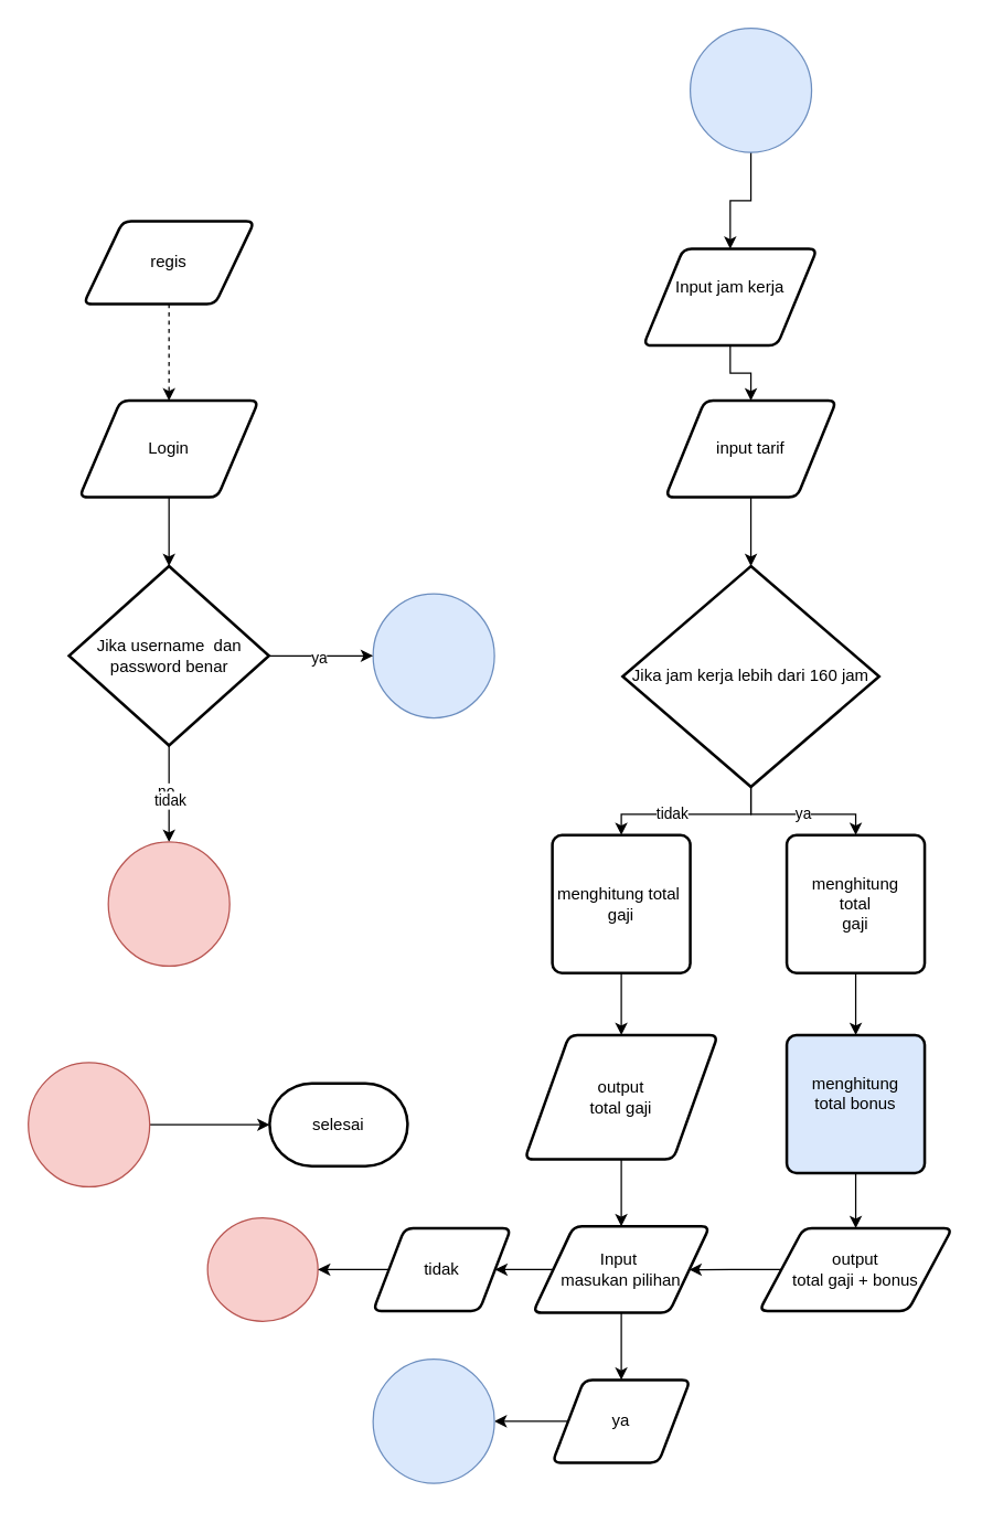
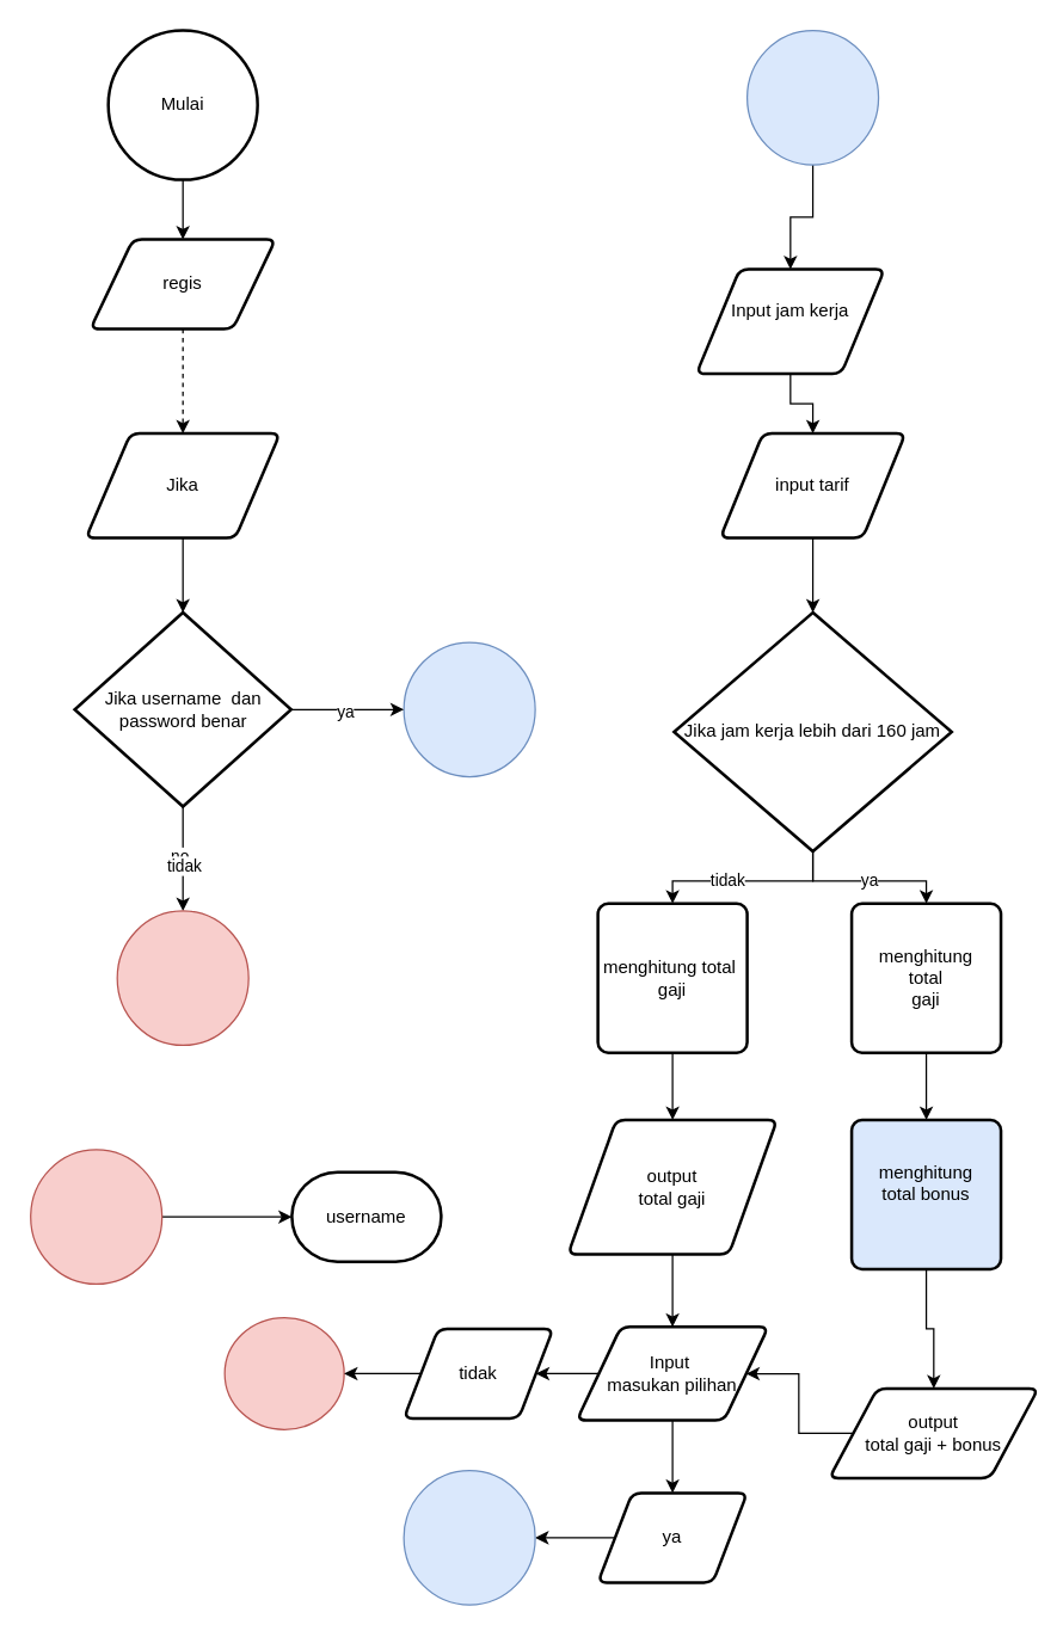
  <mxCell id="0" />
  <mxCell id="1" parent="0" />
+ <mxCell id="2" style="edgeStyle=orthogonalEdgeStyle;rounded=0;orthogonalLoop=1;jettySize=auto;html=1;exitX=0.5;exitY=1;exitDx=0;exitDy=0;exitPerimeter=0;entryX=0.5;entryY=0;entryDx=0;entryDy=0;" edge="1" parent="1" source="3" target="5"><mxGeometry relative="1" as="geometry" /></mxCell>
+ <mxCell id="3" value="Mulai" style="strokeWidth=2;html=1;shape=mxgraph.flowchart.start_2;whiteSpace=wrap;" vertex="1" parent="1"><mxGeometry x="72" y="20" width="100" height="100" as="geometry" /></mxCell>
  <mxCell id="4" value="" style="edgeStyle=orthogonalEdgeStyle;rounded=0;orthogonalLoop=1;jettySize=auto;html=1;dashed=1;" edge="1" parent="1" source="5" target="7"><mxGeometry relative="1" as="geometry" /></mxCell>
  <mxCell id="5" value="regis" style="shape=parallelogram;html=1;strokeWidth=2;perimeter=parallelogramPerimeter;whiteSpace=wrap;rounded=1;arcSize=12;size=0.23;" vertex="1" parent="1"><mxGeometry x="60" y="160" width="124" height="60" as="geometry" /></mxCell>
  <mxCell id="6" value="" style="edgeStyle=orthogonalEdgeStyle;rounded=0;orthogonalLoop=1;jettySize=auto;html=1;" edge="1" parent="1" source="7" target="16"><mxGeometry relative="1" as="geometry" /></mxCell>
- <mxCell id="7" value="Login" style="shape=parallelogram;html=1;strokeWidth=2;perimeter=parallelogramPerimeter;whiteSpace=wrap;rounded=1;arcSize=12;size=0.23;" vertex="1" parent="1"><mxGeometry x="57" y="290" width="130" height="70" as="geometry" /></mxCell>
+ <mxCell id="7" value="Jika" style="shape=parallelogram;html=1;strokeWidth=2;perimeter=parallelogramPerimeter;whiteSpace=wrap;rounded=1;arcSize=12;size=0.23;" vertex="1" parent="1"><mxGeometry x="57" y="290" width="130" height="70" as="geometry" /></mxCell>
  <mxCell id="8" value="" style="verticalLabelPosition=bottom;verticalAlign=top;html=1;shape=mxgraph.flowchart.on-page_reference;fillColor=#dae8fc;strokeColor=#6c8ebf;" vertex="1" parent="1"><mxGeometry x="270" y="430" width="88" height="90" as="geometry" /></mxCell>
  <mxCell id="9" value="" style="edgeStyle=orthogonalEdgeStyle;rounded=0;orthogonalLoop=1;jettySize=auto;html=1;" edge="1" parent="1" source="10" target="19"><mxGeometry relative="1" as="geometry" /></mxCell>
  <mxCell id="10" value="" style="verticalLabelPosition=bottom;verticalAlign=top;html=1;shape=mxgraph.flowchart.on-page_reference;fillColor=#dae8fc;strokeColor=#6c8ebf;" vertex="1" parent="1"><mxGeometry x="500" y="20" width="88" height="90" as="geometry" /></mxCell>
  <mxCell id="11" value="" style="edgeStyle=orthogonalEdgeStyle;rounded=0;orthogonalLoop=1;jettySize=auto;html=1;" edge="1" parent="1" source="16" target="8"><mxGeometry relative="1" as="geometry" /></mxCell>
  <mxCell id="12" value="ya" style="edgeLabel;html=1;align=center;verticalAlign=middle;resizable=0;points=[];" vertex="1" connectable="0" parent="11"><mxGeometry x="-0.042" y="-1" relative="1" as="geometry"><mxPoint as="offset" /></mxGeometry></mxCell>
  <mxCell id="13" value="" style="edgeStyle=orthogonalEdgeStyle;rounded=0;orthogonalLoop=1;jettySize=auto;html=1;" edge="1" parent="1" source="16" target="17"><mxGeometry relative="1" as="geometry" /></mxCell>
  <mxCell id="14" value="no" style="edgeLabel;html=1;align=center;verticalAlign=middle;resizable=0;points=[];" vertex="1" connectable="0" parent="13"><mxGeometry x="-0.054" y="-3" relative="1" as="geometry"><mxPoint as="offset" /></mxGeometry></mxCell>
  <mxCell id="15" value="tidak" style="edgeLabel;html=1;align=center;verticalAlign=middle;resizable=0;points=[];" vertex="1" connectable="0" parent="13"><mxGeometry x="0.076" relative="1" as="geometry"><mxPoint y="1" as="offset" /></mxGeometry></mxCell>
  <mxCell id="16" value="Jika username&amp;nbsp; dan password benar" style="strokeWidth=2;html=1;shape=mxgraph.flowchart.decision;whiteSpace=wrap;" vertex="1" parent="1"><mxGeometry x="49.5" y="410" width="145" height="130" as="geometry" /></mxCell>
  <mxCell id="17" value="" style="verticalLabelPosition=bottom;verticalAlign=top;html=1;shape=mxgraph.flowchart.on-page_reference;fillColor=#f8cecc;strokeColor=#b85450;" vertex="1" parent="1"><mxGeometry x="78" y="610" width="88" height="90" as="geometry" /></mxCell>
  <mxCell id="18" value="" style="edgeStyle=orthogonalEdgeStyle;rounded=0;orthogonalLoop=1;jettySize=auto;html=1;" edge="1" parent="1" source="19" target="21"><mxGeometry relative="1" as="geometry" /></mxCell>
  <mxCell id="19" value="Input jam kerja&lt;div&gt;&lt;br&gt;&lt;/div&gt;" style="shape=parallelogram;html=1;strokeWidth=2;perimeter=parallelogramPerimeter;whiteSpace=wrap;rounded=1;arcSize=12;size=0.23;" vertex="1" parent="1"><mxGeometry x="466" y="180" width="126" height="70" as="geometry" /></mxCell>
  <mxCell id="20" value="" style="edgeStyle=orthogonalEdgeStyle;rounded=0;orthogonalLoop=1;jettySize=auto;html=1;" edge="1" parent="1" source="21" target="26"><mxGeometry relative="1" as="geometry" /></mxCell>
  <mxCell id="21" value="input tarif" style="shape=parallelogram;html=1;strokeWidth=2;perimeter=parallelogramPerimeter;whiteSpace=wrap;rounded=1;arcSize=12;size=0.23;" vertex="1" parent="1"><mxGeometry x="482" y="290" width="124" height="70" as="geometry" /></mxCell>
  <mxCell id="22" value="" style="edgeStyle=orthogonalEdgeStyle;rounded=0;orthogonalLoop=1;jettySize=auto;html=1;" edge="1" parent="1" source="26" target="28"><mxGeometry relative="1" as="geometry" /></mxCell>
  <mxCell id="23" value="ya" style="edgeLabel;html=1;align=center;verticalAlign=middle;resizable=0;points=[];" vertex="1" connectable="0" parent="22"><mxGeometry x="0.035" y="1" relative="1" as="geometry"><mxPoint as="offset" /></mxGeometry></mxCell>
  <mxCell id="24" style="edgeStyle=orthogonalEdgeStyle;rounded=0;orthogonalLoop=1;jettySize=auto;html=1;exitX=0.5;exitY=1;exitDx=0;exitDy=0;exitPerimeter=0;entryX=0.5;entryY=0;entryDx=0;entryDy=0;" edge="1" parent="1" source="26" target="34"><mxGeometry relative="1" as="geometry" /></mxCell>
  <mxCell id="25" value="tidak" style="edgeLabel;html=1;align=center;verticalAlign=middle;resizable=0;points=[];" vertex="1" connectable="0" parent="24"><mxGeometry x="0.202" y="-1" relative="1" as="geometry"><mxPoint as="offset" /></mxGeometry></mxCell>
  <mxCell id="26" value="Jika jam kerja lebih dari 160 jam" style="strokeWidth=2;html=1;shape=mxgraph.flowchart.decision;whiteSpace=wrap;" vertex="1" parent="1"><mxGeometry x="451" y="410" width="186" height="160" as="geometry" /></mxCell>
  <mxCell id="27" value="" style="edgeStyle=orthogonalEdgeStyle;rounded=0;orthogonalLoop=1;jettySize=auto;html=1;" edge="1" parent="1" source="28" target="30"><mxGeometry relative="1" as="geometry" /></mxCell>
  <mxCell id="28" value="menghitung&lt;div&gt;total&lt;/div&gt;&lt;div&gt;gaji&lt;/div&gt;" style="rounded=1;whiteSpace=wrap;html=1;absoluteArcSize=1;arcSize=14;strokeWidth=2;" vertex="1" parent="1"><mxGeometry x="570" y="605" width="100" height="100" as="geometry" /></mxCell>
  <mxCell id="29" value="" style="edgeStyle=orthogonalEdgeStyle;rounded=0;orthogonalLoop=1;jettySize=auto;html=1;" edge="1" parent="1" source="30" target="32"><mxGeometry relative="1" as="geometry" /></mxCell>
  <mxCell id="30" value="menghitung&lt;div&gt;total bonus&lt;/div&gt;&lt;div&gt;&lt;br&gt;&lt;/div&gt;" style="rounded=1;whiteSpace=wrap;html=1;absoluteArcSize=1;arcSize=14;strokeWidth=2;fillColor=#dae8fc;" vertex="1" parent="1"><mxGeometry x="570" y="750" width="100" height="100" as="geometry" /></mxCell>
  <mxCell id="31" value="" style="edgeStyle=orthogonalEdgeStyle;rounded=0;orthogonalLoop=1;jettySize=auto;html=1;" edge="1" parent="1" source="32" target="39"><mxGeometry relative="1" as="geometry" /></mxCell>
- <mxCell id="32" value="output&lt;div&gt;total gaji + bonus&lt;/div&gt;" style="shape=parallelogram;html=1;strokeWidth=2;perimeter=parallelogramPerimeter;whiteSpace=wrap;rounded=1;arcSize=12;size=0.23;" vertex="1" parent="1"><mxGeometry x="550" y="890" width="140" height="60" as="geometry" /></mxCell>
+ <mxCell id="32" value="output&lt;div&gt;total gaji + bonus&lt;/div&gt;" style="shape=parallelogram;html=1;strokeWidth=2;perimeter=parallelogramPerimeter;whiteSpace=wrap;rounded=1;arcSize=12;size=0.23;" vertex="1" parent="1"><mxGeometry x="555" y="930" width="140" height="60" as="geometry" /></mxCell>
  <mxCell id="33" value="" style="edgeStyle=orthogonalEdgeStyle;rounded=0;orthogonalLoop=1;jettySize=auto;html=1;" edge="1" parent="1" source="34" target="36"><mxGeometry relative="1" as="geometry" /></mxCell>
  <mxCell id="34" value="menghitung total&amp;nbsp;&lt;div&gt;gaji&lt;/div&gt;" style="rounded=1;whiteSpace=wrap;html=1;absoluteArcSize=1;arcSize=14;strokeWidth=2;" vertex="1" parent="1"><mxGeometry x="400" y="605" width="100" height="100" as="geometry" /></mxCell>
  <mxCell id="35" value="" style="edgeStyle=orthogonalEdgeStyle;rounded=0;orthogonalLoop=1;jettySize=auto;html=1;" edge="1" parent="1" source="36" target="39"><mxGeometry relative="1" as="geometry" /></mxCell>
  <mxCell id="36" value="output&lt;div&gt;total gaji&lt;/div&gt;" style="shape=parallelogram;html=1;strokeWidth=2;perimeter=parallelogramPerimeter;whiteSpace=wrap;rounded=1;arcSize=12;size=0.23;" vertex="1" parent="1"><mxGeometry x="380" y="750" width="140" height="90" as="geometry" /></mxCell>
  <mxCell id="37" value="" style="edgeStyle=orthogonalEdgeStyle;rounded=0;orthogonalLoop=1;jettySize=auto;html=1;" edge="1" parent="1" source="39" target="42"><mxGeometry relative="1" as="geometry" /></mxCell>
  <mxCell id="38" style="edgeStyle=orthogonalEdgeStyle;rounded=0;orthogonalLoop=1;jettySize=auto;html=1;exitX=0;exitY=0.5;exitDx=0;exitDy=0;" edge="1" parent="1" source="39" target="44"><mxGeometry relative="1" as="geometry" /></mxCell>
  <mxCell id="39" value="Input&amp;nbsp;&lt;div&gt;masukan pilihan&lt;/div&gt;" style="shape=parallelogram;html=1;strokeWidth=2;perimeter=parallelogramPerimeter;whiteSpace=wrap;rounded=1;arcSize=12;size=0.23;" vertex="1" parent="1"><mxGeometry x="385.89" y="888.75" width="128.22" height="62.5" as="geometry" /></mxCell>
  <mxCell id="40" value="" style="verticalLabelPosition=bottom;verticalAlign=top;html=1;shape=mxgraph.flowchart.on-page_reference;fillColor=#f8cecc;strokeColor=#b85450;" vertex="1" parent="1"><mxGeometry x="150" y="882.5" width="80" height="75" as="geometry" /></mxCell>
  <mxCell id="41" value="" style="edgeStyle=orthogonalEdgeStyle;rounded=0;orthogonalLoop=1;jettySize=auto;html=1;" edge="1" parent="1" source="42" target="45"><mxGeometry relative="1" as="geometry" /></mxCell>
  <mxCell id="42" value="ya" style="shape=parallelogram;html=1;strokeWidth=2;perimeter=parallelogramPerimeter;whiteSpace=wrap;rounded=1;arcSize=12;size=0.23;" vertex="1" parent="1"><mxGeometry x="400" y="1000" width="100" height="60" as="geometry" /></mxCell>
  <mxCell id="43" value="" style="edgeStyle=orthogonalEdgeStyle;rounded=0;orthogonalLoop=1;jettySize=auto;html=1;" edge="1" parent="1" source="44" target="40"><mxGeometry relative="1" as="geometry" /></mxCell>
  <mxCell id="44" value="tidak" style="shape=parallelogram;html=1;strokeWidth=2;perimeter=parallelogramPerimeter;whiteSpace=wrap;rounded=1;arcSize=12;size=0.23;" vertex="1" parent="1"><mxGeometry x="270" y="890" width="100" height="60" as="geometry" /></mxCell>
  <mxCell id="45" value="" style="verticalLabelPosition=bottom;verticalAlign=top;html=1;shape=mxgraph.flowchart.on-page_reference;fillColor=#dae8fc;strokeColor=#6c8ebf;" vertex="1" parent="1"><mxGeometry x="270" y="985" width="88" height="90" as="geometry" /></mxCell>
  <mxCell id="46" value="" style="edgeStyle=orthogonalEdgeStyle;rounded=0;orthogonalLoop=1;jettySize=auto;html=1;" edge="1" parent="1" source="47" target="48"><mxGeometry relative="1" as="geometry" /></mxCell>
  <mxCell id="47" value="" style="verticalLabelPosition=bottom;verticalAlign=top;html=1;shape=mxgraph.flowchart.on-page_reference;fillColor=#f8cecc;strokeColor=#b85450;" vertex="1" parent="1"><mxGeometry y="770" width="88" height="90" as="geometry" x="20" /></mxCell>
- <mxCell id="48" value="selesai" style="strokeWidth=2;html=1;shape=mxgraph.flowchart.terminator;whiteSpace=wrap;" vertex="1" parent="1"><mxGeometry x="195" y="785" width="100" height="60" as="geometry" /></mxCell>
+ <mxCell id="48" value="username" style="strokeWidth=2;html=1;shape=mxgraph.flowchart.terminator;whiteSpace=wrap;" vertex="1" parent="1"><mxGeometry x="195" y="785" width="100" height="60" as="geometry" /></mxCell>
